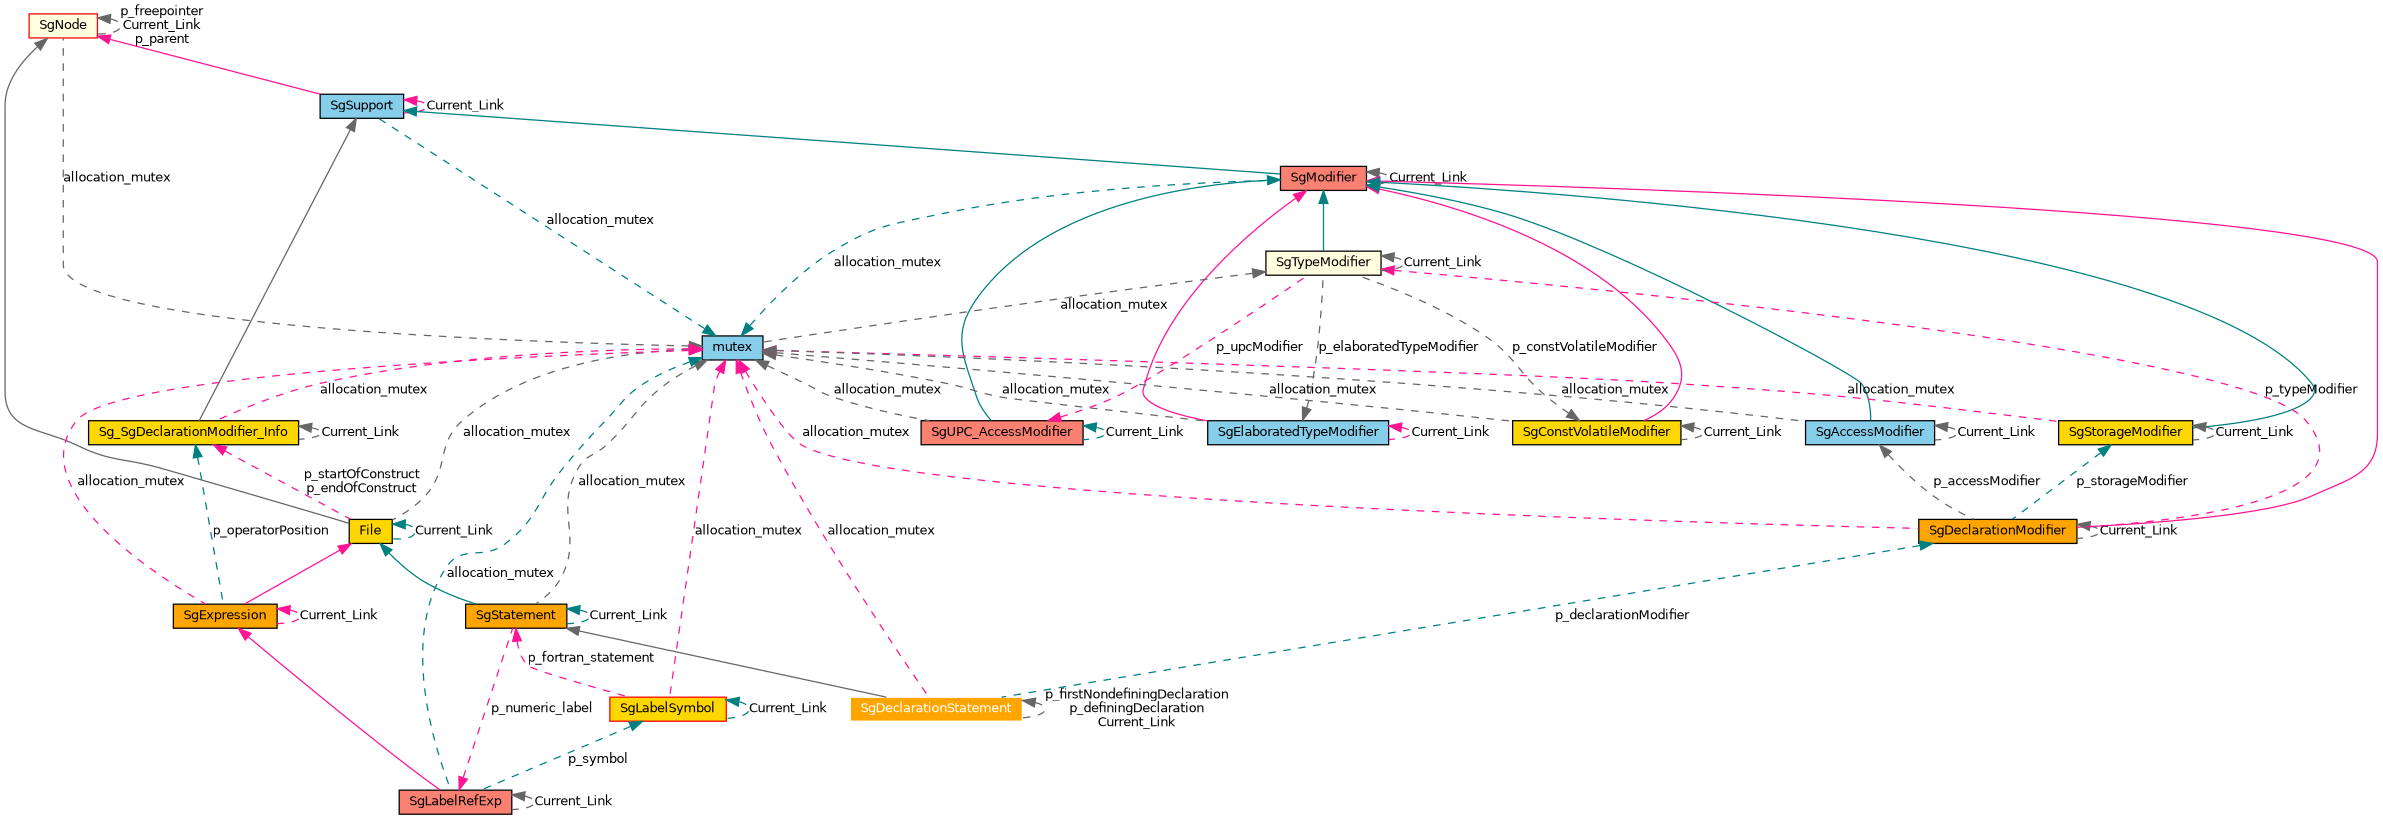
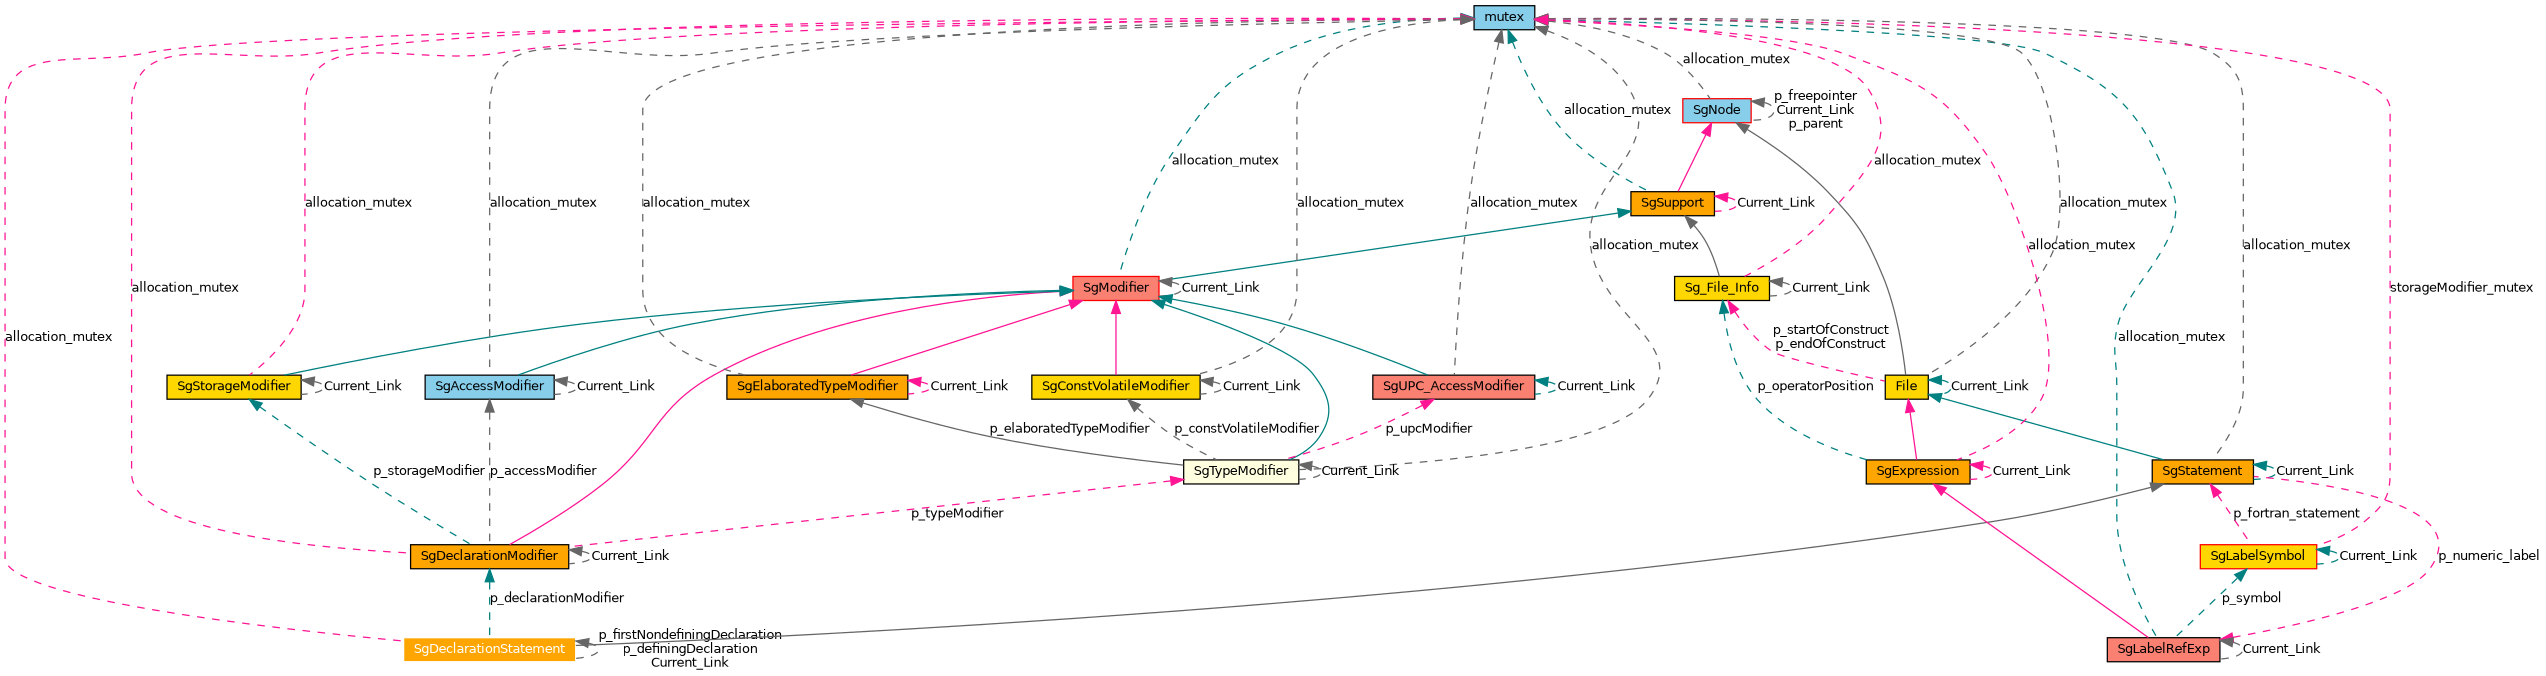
  digraph {
    node [color=black fillcolor=orange fontname=Helvetica fontsize=10 shape=record style=filled]
    edge [color=gray40 dir=back fontname=Helvetica fontsize=10 labelfontname=Helvetica labelfontsize=10 style=dashed]
    n1 [color=white fontcolor=white height=0.2 label=SgDeclarationStatement width=0.4]
    n2 [height=0.2 label=SgStatement width=0.4]
    n3 [color=red fillcolor=gold height=0.2 label=SgLabelSymbol width=0.4]
    n4 [fillcolor=salmon height=0.2 label=SgLabelRefExp width=0.4]
    n5 [fillcolor=gold height=0.2 label=File width=0.4]
    n6 [height=0.2 label=SgExpression width=0.4]
-   n7 [color=red fillcolor=lightyellow height=0.2 label=SgNode width=0.4]
-   n8 [fillcolor=skyblue height=0.2 label=SgSupport width=0.4]
-   n9 [fillcolor=gold height=0.2 label=Sg_SgDeclarationModifier_Info width=0.4]
-   n10 [fillcolor=salmon height=0.2 label=SgModifier width=0.4]
+   n7 [color=red fillcolor=skyblue height=0.2 label=SgNode width=0.4]
+   n8 [height=0.2 label=SgSupport width=0.4]
+   n9 [fillcolor=gold height=0.2 label=Sg_File_Info width=0.4]
+   n10 [color=red fillcolor=salmon height=0.2 label=SgModifier width=0.4]
    n11 [fillcolor=skyblue height=0.2 label=mutex width=0.4]
    n12 [height=0.2 label=SgDeclarationModifier width=0.4]
    n13 [fillcolor=lightyellow height=0.2 label=SgTypeModifier width=0.4]
-   n14 [fillcolor=skyblue height=0.2 label=SgElaboratedTypeModifier width=0.4]
+   n14 [height=0.2 label=SgElaboratedTypeModifier width=0.4]
    n15 [fillcolor=gold height=0.2 label=SgConstVolatileModifier width=0.4]
    n16 [fillcolor=salmon height=0.2 label=SgUPC_AccessModifier width=0.4]
    n17 [fillcolor=gold height=0.2 label=SgStorageModifier width=0.4]
    n18 [fillcolor=skyblue height=0.2 label=SgAccessModifier width=0.4]
    n1 -> n1 [label="p_firstNondefiningDeclaration\np_definingDeclaration\nCurrent_Link"]
    n2 -> n1 [style=solid]
    n2 -> n2 [color=teal label=Current_Link]
    n2 -> n3 [color=deeppink label=p_fortran_statement]
    n3 -> n3 [color=teal label=Current_Link]
    n3 -> n4 [color=teal label=p_symbol]
    n4 -> n2 [color=deeppink label=p_numeric_label]
    n4 -> n4 [label=Current_Link]
    n5 -> n2 [color=teal style=solid]
    n5 -> n5 [color=teal label=Current_Link]
    n5 -> n6 [color=deeppink style=solid]
    n6 -> n4 [color=deeppink style=solid]
    n6 -> n6 [color=deeppink label=Current_Link]
    n7 -> n5 [style=solid]
    n7 -> n7 [label="p_freepointer\nCurrent_Link\np_parent"]
    n7 -> n8 [color=deeppink style=solid]
    n8 -> n8 [color=deeppink label=Current_Link]
    n8 -> n9 [style=solid]
    n8 -> n10 [color=teal style=solid]
    n9 -> n5 [color=deeppink label="p_startOfConstruct\np_endOfConstruct"]
    n9 -> n6 [color=teal label=p_operatorPosition]
    n9 -> n9 [label=Current_Link]
    n10 -> n10 [label=Current_Link]
    n10 -> n12 [color=deeppink style=solid]
    n10 -> n13 [color=teal style=solid]
    n10 -> n14 [color=deeppink style=solid]
    n10 -> n15 [color=deeppink style=solid]
    n10 -> n16 [color=teal style=solid]
    n10 -> n17 [color=teal style=solid]
    n10 -> n18 [color=teal style=solid]
    n11 -> n1 [color=deeppink label=allocation_mutex]
    n11 -> n2 [label=allocation_mutex]
-   n11 -> n3 [color=deeppink label=allocation_mutex]
+   n11 -> n3 [color=deeppink label=storageModifier_mutex]
    n11 -> n4 [color=teal label=allocation_mutex]
    n11 -> n5 [label=allocation_mutex]
    n11 -> n6 [color=deeppink label=allocation_mutex]
    n11 -> n7 [label=allocation_mutex]
    n11 -> n8 [color=teal label=allocation_mutex]
    n11 -> n9 [color=deeppink label=allocation_mutex]
    n11 -> n10 [color=teal label=allocation_mutex]
    n11 -> n12 [color=deeppink label=allocation_mutex]
-   n13 -> n11 [label=allocation_mutex]
+   n11 -> n13 [label=allocation_mutex]
    n11 -> n14 [label=allocation_mutex]
    n11 -> n15 [label=allocation_mutex]
    n11 -> n16 [label=allocation_mutex]
    n11 -> n17 [color=deeppink label=allocation_mutex]
    n11 -> n18 [label=allocation_mutex]
    n12 -> n1 [color=teal label=p_declarationModifier]
    n12 -> n12 [label=Current_Link]
    n13 -> n12 [color=deeppink label=p_typeModifier]
    n13 -> n13 [label=Current_Link]
-   n14 -> n13 [label=p_elaboratedTypeModifier]
+   n14 -> n13 [label=p_elaboratedTypeModifier style=solid]
    n14 -> n14 [color=deeppink label=Current_Link]
    n15 -> n13 [label=p_constVolatileModifier]
    n15 -> n15 [label=Current_Link]
    n16 -> n13 [color=deeppink label=p_upcModifier]
    n16 -> n16 [color=teal label=Current_Link]
    n17 -> n12 [color=teal label=p_storageModifier]
    n17 -> n17 [label=Current_Link]
    n18 -> n12 [label=p_accessModifier]
    n18 -> n18 [label=Current_Link]
  }
